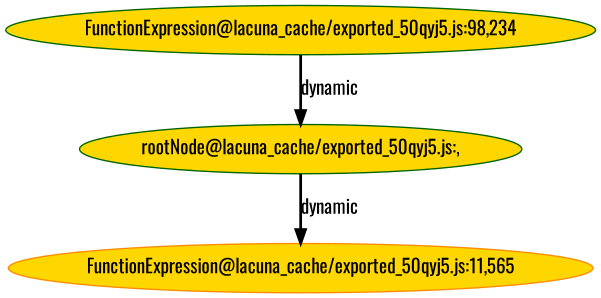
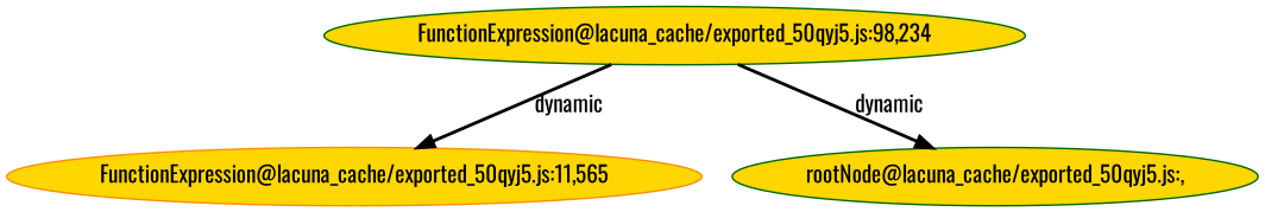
  digraph {
    fontname=Oswald
    node [color=darkgreen fillcolor=gold fontname=Oswald style=filled]
    edge [color=black fontname=Oswald style=bold]
    "FunctionExpression@lacuna_cache/exported_50qyj5.js:11,565" [color=darkorange]
    "rootNode@lacuna_cache/exported_50qyj5.js:,"
    "FunctionExpression@lacuna_cache/exported_50qyj5.js:98,234"
-   "rootNode@lacuna_cache/exported_50qyj5.js:," -> "FunctionExpression@lacuna_cache/exported_50qyj5.js:11,565" [label=dynamic]
+   "FunctionExpression@lacuna_cache/exported_50qyj5.js:98,234" -> "FunctionExpression@lacuna_cache/exported_50qyj5.js:11,565" [label=dynamic]
    "FunctionExpression@lacuna_cache/exported_50qyj5.js:98,234" -> "rootNode@lacuna_cache/exported_50qyj5.js:," [label=dynamic]
  }
